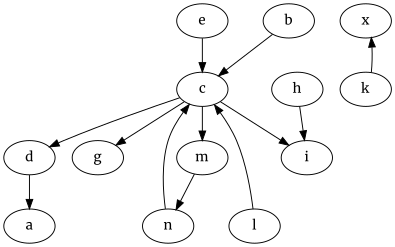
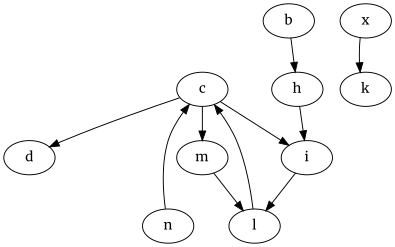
  digraph {
    fontname=Merriweather
    node [fontname=Merriweather]
    edge [fontname=Merriweather]
    b
    c
    d
-   g
    m
    i
-   a
    h
    n
-   e
    x
    k
    l
-   b -> c
+   b -> h
    c -> d
-   c -> g
    c -> m
    c -> i
-   d -> a
-   m -> n
+   m -> l
+   i -> l
    h -> i
    n -> c
-   e -> c
-   k -> x
+   x -> k
    l -> c
  }
